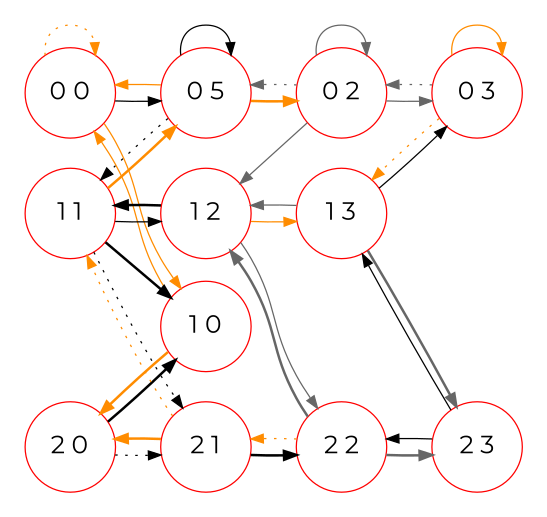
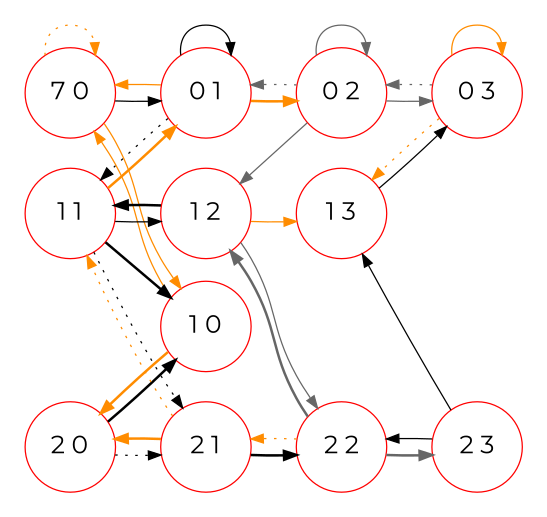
  digraph {
    fontname=Montserrat
    rankdir=LR
    node [color=red fontname=Montserrat fontsize="20pt" shape=ellipse]
    edge [color=darkorange fontname=Montserrat style=solid]
-   "0 0" [height=1 width=1]
-   "0 1" [height=1 width=1 label="0 5"]
+   "0 0" [height=1 width=1 label="7 0"]
+   "0 1" [height=1 width=1]
    "0 2" [height=1 width=1]
    "0 3" [height=1 width=1]
    "1 0" [height=1 width=1]
    "1 1" [height=1 width=1]
    "1 2" [height=1 width=1]
    "1 3" [height=1 width=1]
    "2 0" [height=1 width=1]
    "2 1" [height=1 width=1]
    "2 2" [height=1 width=1]
    "2 3" [height=1 width=1]
    subgraph cluster_1 {
      color=white
      "0 0"
      "0 1"
      "0 2"
      "0 3"
    }
    subgraph cluster_2 {
      color=white
      "1 0"
      "1 1"
      "1 2"
      "1 3"
    }
    subgraph cluster_3 {
      color=white
      "2 0"
      "2 1"
      "2 2"
      "2 3"
    }
    "0 0" -> "0 0" [style=dotted]
    "0 0" -> "0 1" [color=black]
    "0 0" -> "1 0"
    "0 1" -> "0 0"
    "0 1" -> "0 1" [color=black]
    "0 1" -> "0 2" [style=bold]
    "0 1" -> "1 1" [color=black style=dotted]
    "0 2" -> "0 1" [color=gray40 style=dotted]
    "0 2" -> "0 2" [color=gray40]
    "0 2" -> "0 3" [color=gray40]
    "0 2" -> "1 2" [color=gray40]
    "0 3" -> "0 2" [color=gray40 style=dotted]
    "0 3" -> "0 3"
    "0 3" -> "1 3" [style=dotted]
    "1 0" -> "0 0"
    "1 0" -> "2 0" [style=bold]
    "1 1" -> "0 1" [style=bold]
    "1 1" -> "1 0" [color=black style=bold]
    "1 1" -> "1 2" [color=black]
    "1 1" -> "2 1" [color=black style=dotted]
    "1 2" -> "1 1" [color=black style=bold]
    "1 2" -> "1 3"
    "1 2" -> "2 2" [color=gray40]
    "1 3" -> "0 3" [color=black]
-   "1 3" -> "1 2" [color=gray40]
-   "1 3" -> "2 3" [color=gray40 style=bold]
    "2 0" -> "1 0" [color=black style=bold]
    "2 0" -> "2 1" [color=black style=dotted]
    "2 1" -> "1 1" [style=dotted]
    "2 1" -> "2 0" [style=bold]
    "2 1" -> "2 2" [color=black style=bold]
    "2 2" -> "1 2" [color=gray40 style=bold]
    "2 2" -> "2 1" [style=dotted]
    "2 2" -> "2 3" [color=gray40 style=bold]
    "2 3" -> "1 3" [color=black]
    "2 3" -> "2 2" [color=black]
  }
